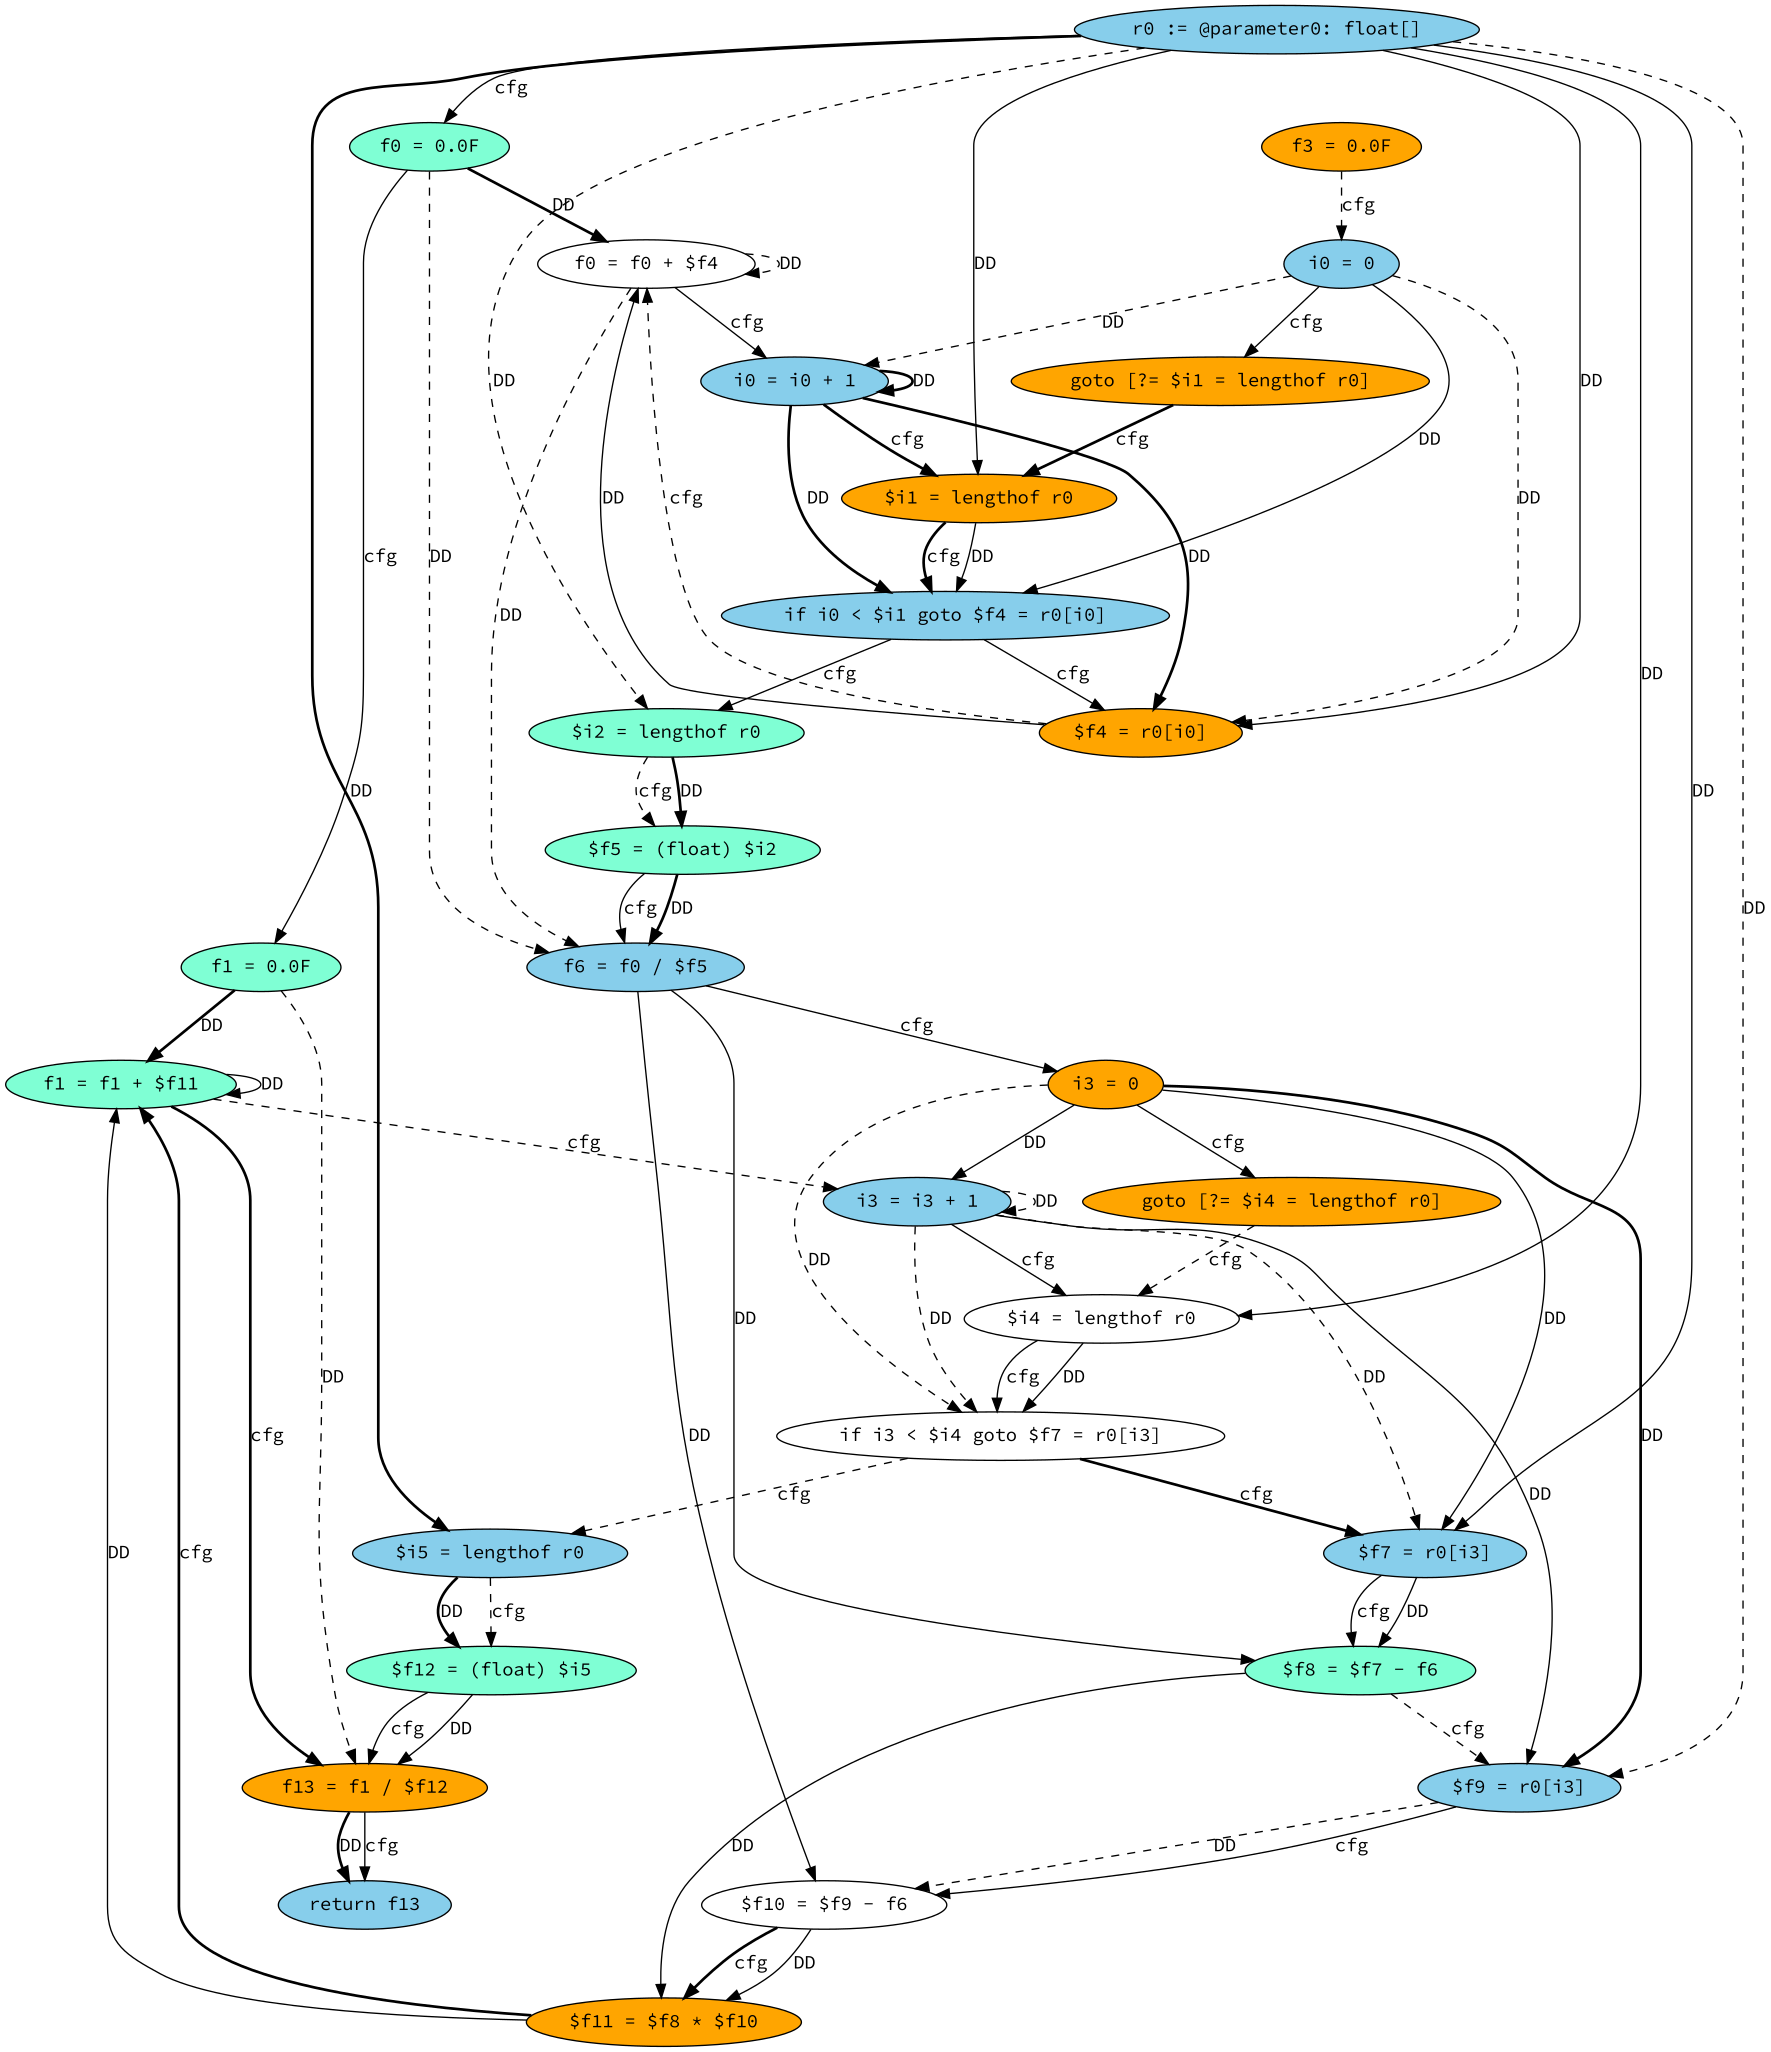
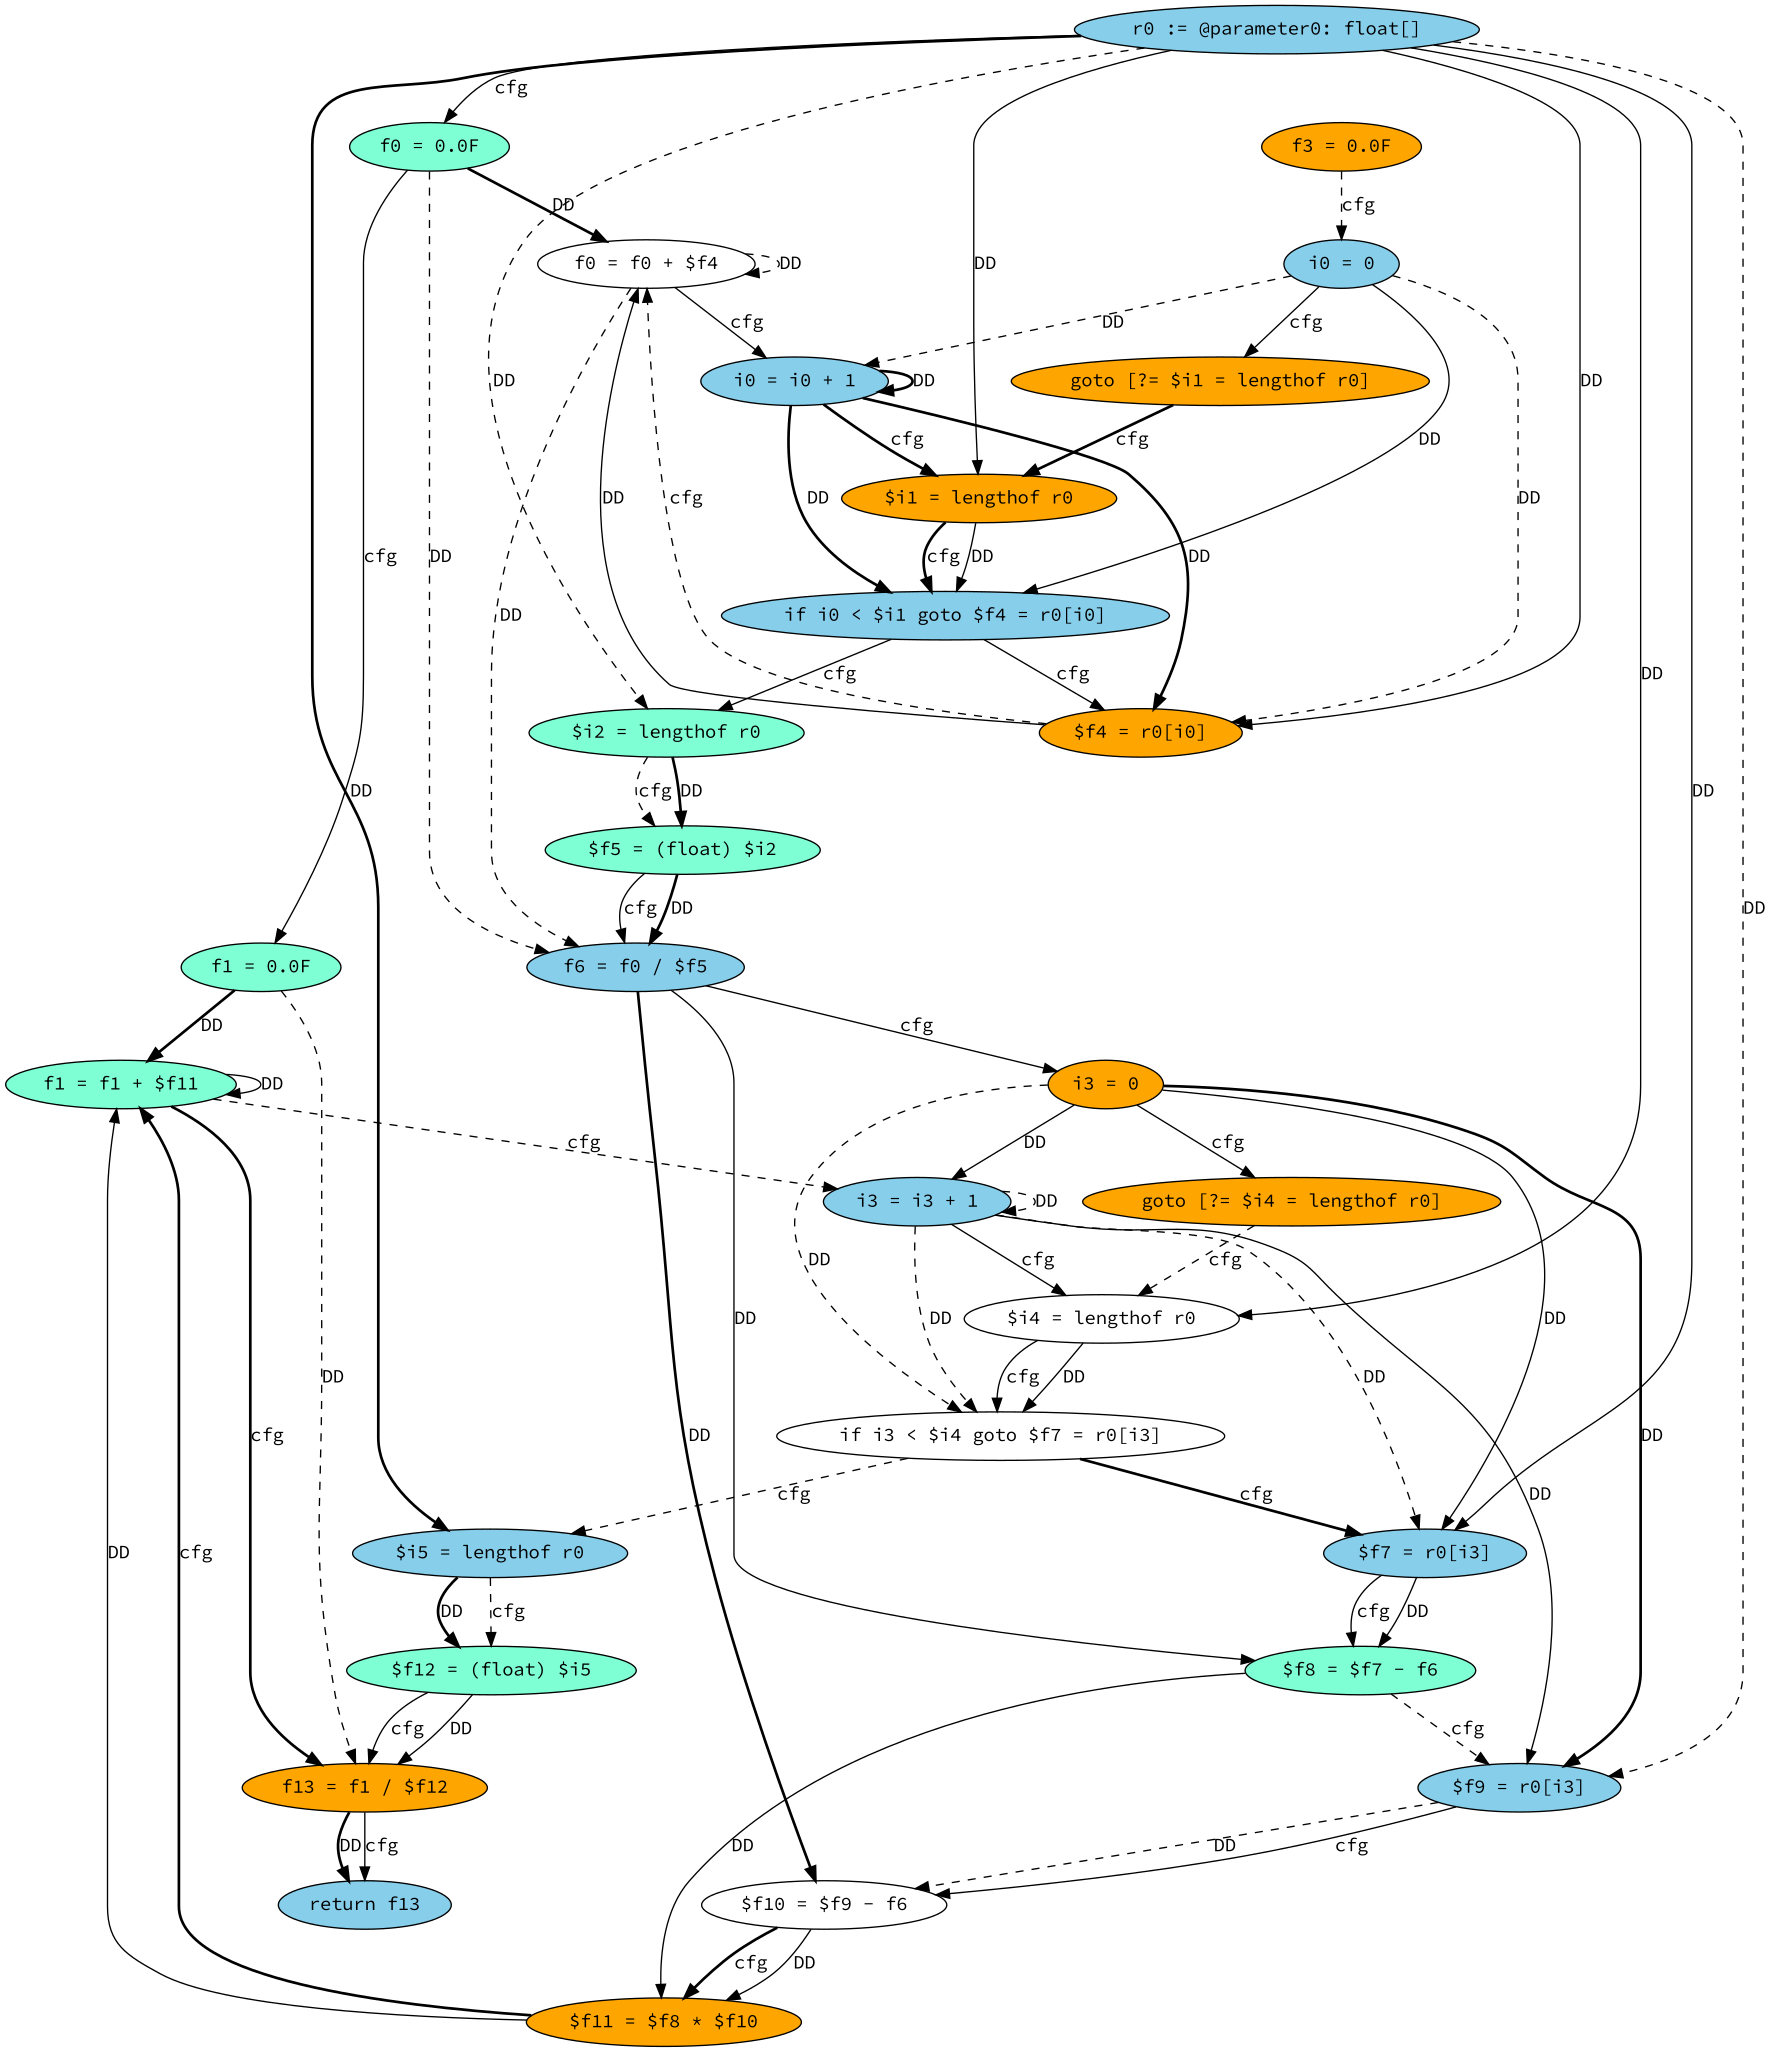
  digraph {
    fontname="Source Code Pro"
    node [fillcolor=skyblue fontname="Source Code Pro" style=filled]
    edge [fontname="Source Code Pro" style=solid]
    n1 [label="r0 := @parameter0: float[]"]
    n2 [fillcolor=aquamarine label="f0 = 0.0F"]
    n3 [fillcolor=orange label="$f4 = r0[i0]"]
    n4 [fillcolor=orange label="$i1 = lengthof r0"]
    n5 [fillcolor=aquamarine label="$i2 = lengthof r0"]
    n6 [label="$f7 = r0[i3]"]
    n7 [label="$f9 = r0[i3]"]
    n8 [fillcolor=white label="$i4 = lengthof r0"]
    n9 [label="$i5 = lengthof r0"]
    n10 [fillcolor=aquamarine label="f1 = 0.0F"]
    n11 [fillcolor=white label="f0 = f0 + $f4"]
    n12 [label="f6 = f0 / $f5"]
    n13 [label="if i0 < $i1 goto $f4 = r0[i0]"]
    n14 [fillcolor=aquamarine label="$f5 = (float) $i2"]
    n15 [fillcolor=aquamarine label="$f8 = $f7 - f6"]
    n16 [fillcolor=white label="$f10 = $f9 - f6"]
    n17 [fillcolor=white label="if i3 < $i4 goto $f7 = r0[i3]"]
    n18 [fillcolor=aquamarine label="$f12 = (float) $i5"]
    n19 [fillcolor=aquamarine label="f1 = f1 + $f11"]
    n20 [fillcolor=orange label="f13 = f1 / $f12"]
    n21 [label="i0 = i0 + 1"]
    n22 [fillcolor=orange label="i3 = 0"]
    n23 [label="i3 = i3 + 1"]
    n24 [label="return f13"]
    n25 [fillcolor=orange label="f3 = 0.0F"]
    n26 [label="i0 = 0"]
    n27 [fillcolor=orange label="goto [?= $i1 = lengthof r0]"]
    n28 [fillcolor=orange label="goto [?= $i4 = lengthof r0]"]
    n29 [fillcolor=orange label="$f11 = $f8 * $f10"]
    n1 -> n2 [label=cfg]
    n1 -> n3 [label=DD]
    n1 -> n4 [label=DD]
    n1 -> n5 [label=DD style=dashed]
    n1 -> n6 [label=DD]
    n1 -> n7 [label=DD style=dashed]
    n1 -> n8 [label=DD]
    n1 -> n9 [label=DD style=bold]
    n2 -> n10 [label=cfg]
    n2 -> n11 [label=DD style=bold]
    n2 -> n12 [label=DD style=dashed]
    n3 -> n11 [label=DD]
    n3 -> n11 [label=cfg style=dashed]
    n4 -> n13 [label=DD]
    n4 -> n13 [label=cfg style=bold]
    n5 -> n14 [label=DD style=bold]
    n5 -> n14 [label=cfg style=dashed]
    n6 -> n15 [label=DD]
    n6 -> n15 [label=cfg]
    n7 -> n16 [label=DD style=dashed]
    n7 -> n16 [label=cfg]
    n8 -> n17 [label=DD]
    n8 -> n17 [label=cfg]
    n9 -> n18 [label=DD style=bold]
    n9 -> n18 [label=cfg style=dashed]
    n10 -> n19 [label=DD style=bold]
    n10 -> n20 [label=DD style=dashed]
    n11 -> n11 [label=DD style=dashed]
    n11 -> n12 [label=DD style=dashed]
    n11 -> n21 [label=cfg]
    n12 -> n15 [label=DD]
-   n12 -> n16 [label=DD]
+   n12 -> n16 [label=DD style=bold]
    n12 -> n22 [label=cfg]
    n13 -> n3 [label=cfg]
    n13 -> n5 [label=cfg]
    n14 -> n12 [label=DD style=bold]
    n14 -> n12 [label=cfg]
    n15 -> n7 [label=cfg style=dashed]
    n15 -> n29 [label=DD]
    n16 -> n29 [label=DD]
    n16 -> n29 [label=cfg style=bold]
    n17 -> n6 [label=cfg style=bold]
    n17 -> n9 [label=cfg style=dashed]
    n18 -> n20 [label=DD]
    n18 -> n20 [label=cfg]
    n19 -> n19 [label=DD]
    n19 -> n20 [label=cfg style=bold]
    n19 -> n23 [label=cfg style=dashed]
    n20 -> n24 [label=DD style=bold]
    n20 -> n24 [label=cfg]
    n21 -> n3 [label=DD style=bold]
    n21 -> n4 [label=cfg style=bold]
    n21 -> n13 [label=DD style=bold]
    n21 -> n21 [label=DD style=bold]
    n22 -> n6 [label=DD]
    n22 -> n7 [label=DD style=bold]
    n22 -> n17 [label=DD style=dashed]
    n22 -> n23 [label=DD]
    n22 -> n28 [label=cfg]
    n23 -> n6 [label=DD style=dashed]
    n23 -> n7 [label=DD]
    n23 -> n8 [label=cfg]
    n23 -> n17 [label=DD style=dashed]
    n23 -> n23 [label=DD style=dashed]
    n25 -> n26 [label=cfg style=dashed]
    n26 -> n3 [label=DD style=dashed]
    n26 -> n13 [label=DD]
    n26 -> n21 [label=DD style=dashed]
    n26 -> n27 [label=cfg]
    n27 -> n4 [label=cfg style=bold]
    n28 -> n8 [label=cfg style=dashed]
    n29 -> n19 [label=DD]
    n29 -> n19 [label=cfg style=bold]
  }
